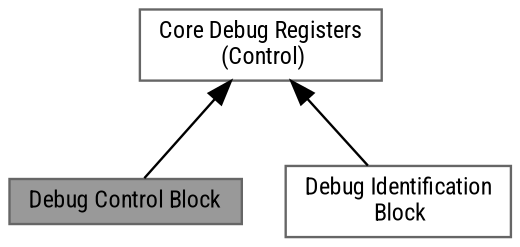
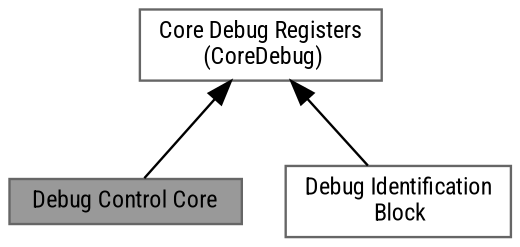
  digraph {
    fontname="Roboto Condensed"
    rankdir=TB
    node [color=grey40 fillcolor=white fontname="Roboto Condensed" fontsize=10 shape=box style=filled]
    edge [dir=back fontname="Roboto Condensed" fontsize=10 labelfontname=Helvetica labelfontsize=10 shape=plaintext style=solid]
-   n1 [height=0.2 label="Core Debug Registers\l (Control)" width=0.4]
-   n2 [color=gray40 fillcolor=grey60 fontcolor=black height=0.2 label="Debug Control Block" width=0.4]
+   n1 [height=0.2 label="Core Debug Registers\l (CoreDebug)" width=0.4]
+   n2 [color=gray40 fillcolor=grey60 fontcolor=black height=0.2 label="Debug Control Core" width=0.4]
    n3 [height=0.2 label="Debug Identification\l Block" width=0.4]
    n1 -> n2
    n1 -> n3
  }
